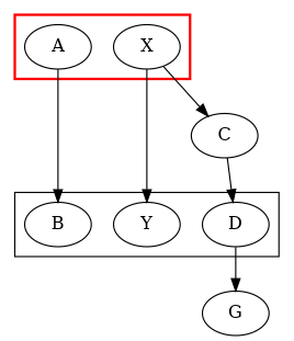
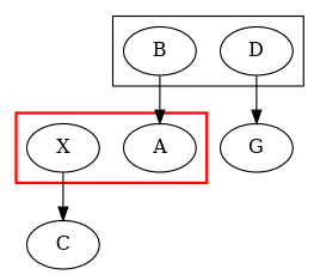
  digraph {
    B
    D
-   Y
    A
    X
    G
    C
    subgraph cluster_1 {
      rank=min
      B
      D
-     Y
    }
    subgraph cluster_2 {
      color=red
      rank=same
      style=bold
      A
      X
    }
    D -> G
-   A -> B
-   X -> Y
+   B -> A
    X -> C
-   C -> D
  }
